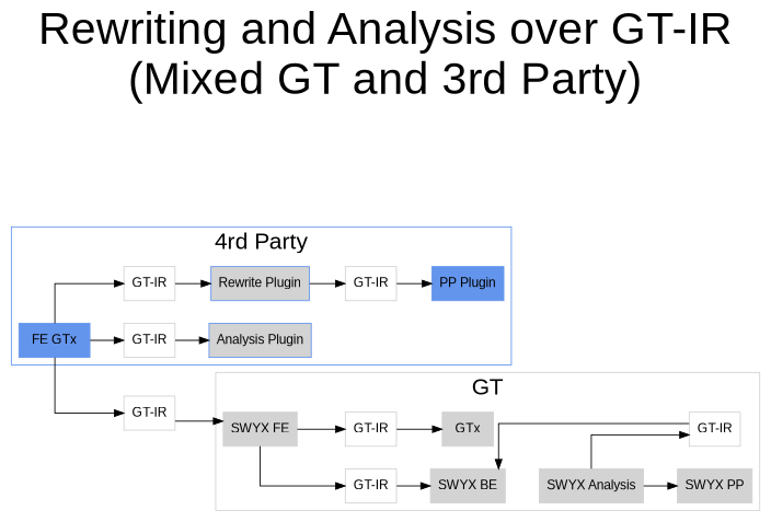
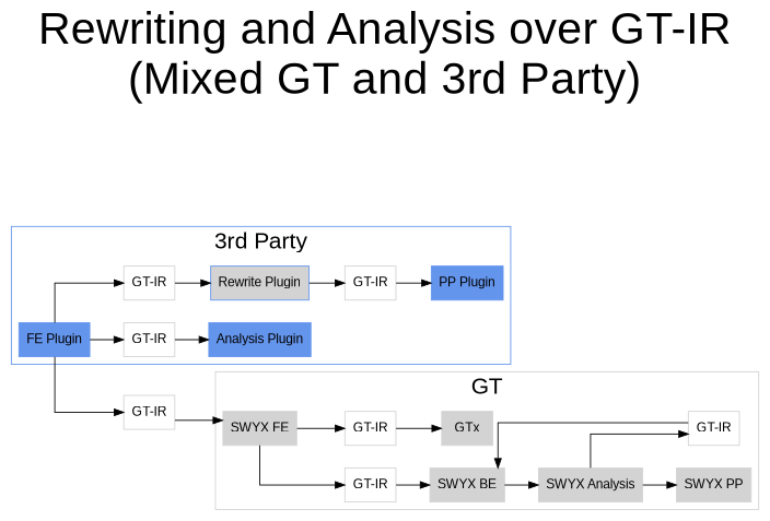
  digraph {
    fontname=arial
    fontsize=48
    label="Rewriting and Analysis over GT-IR\n(Mixed GT and 3rd Party)"
    labelloc=t
    nodesep=0.33
    rankdir=LR
    splines=ortho
    node [color=lightgrey fontname=arial shape=box style=filled]
    edge [fontname=arial]
    "SWYX FE"
    "SWYX BE"
    "SWYX Analysis"
    GTx
    "SWYX PP"
    n6 [label="GT-IR" style=hollow]
    n7 [label="GT-IR" style=hollow]
    n8 [label="GT-IR" style=hollow]
-   "FE Plugin" [color=cornflowerblue label="FE GTx"]
-   "Analysis Plugin" [color=cornflowerblue fillcolor=lightgrey]
+   "FE Plugin" [color=cornflowerblue]
+   "Analysis Plugin" [color=cornflowerblue]
    "Rewrite Plugin" [color=cornflowerblue fillcolor=lightgrey]
    "PP Plugin" [color=cornflowerblue]
    n13 [label="GT-IR" style=hollow]
    n14 [label="GT-IR" style=hollow]
    n15 [label="GT-IR" style=hollow]
    n16 [label="GT-IR" style=hollow]
    subgraph cluster_1 {
      color=lightgrey
      fontsize=24
      label=GT
      "SWYX FE"
      "SWYX BE"
      "SWYX Analysis"
      GTx
      "SWYX PP"
      n6
      n7
      n8
    }
    subgraph cluster_2 {
      color=cornflowerblue
      fontsize=24
-     label="4rd Party"
+     label="3rd Party"
      "FE Plugin"
      "Analysis Plugin"
      "Rewrite Plugin"
      "PP Plugin"
      n13
      n14
      n15
    }
    "SWYX FE" -> n6
    "SWYX FE" -> n7
+   "SWYX BE" -> "SWYX Analysis"
    "SWYX Analysis" -> "SWYX PP"
    "SWYX Analysis" -> n8
    n6 -> "SWYX BE"
    n7 -> GTx
    n8 -> "SWYX BE"
    "FE Plugin" -> n13
    "FE Plugin" -> n14
    "FE Plugin" -> n16
    "Rewrite Plugin" -> n15
    n13 -> "Analysis Plugin"
    n14 -> "Rewrite Plugin"
    n15 -> "PP Plugin"
    n16 -> "SWYX FE"
  }
